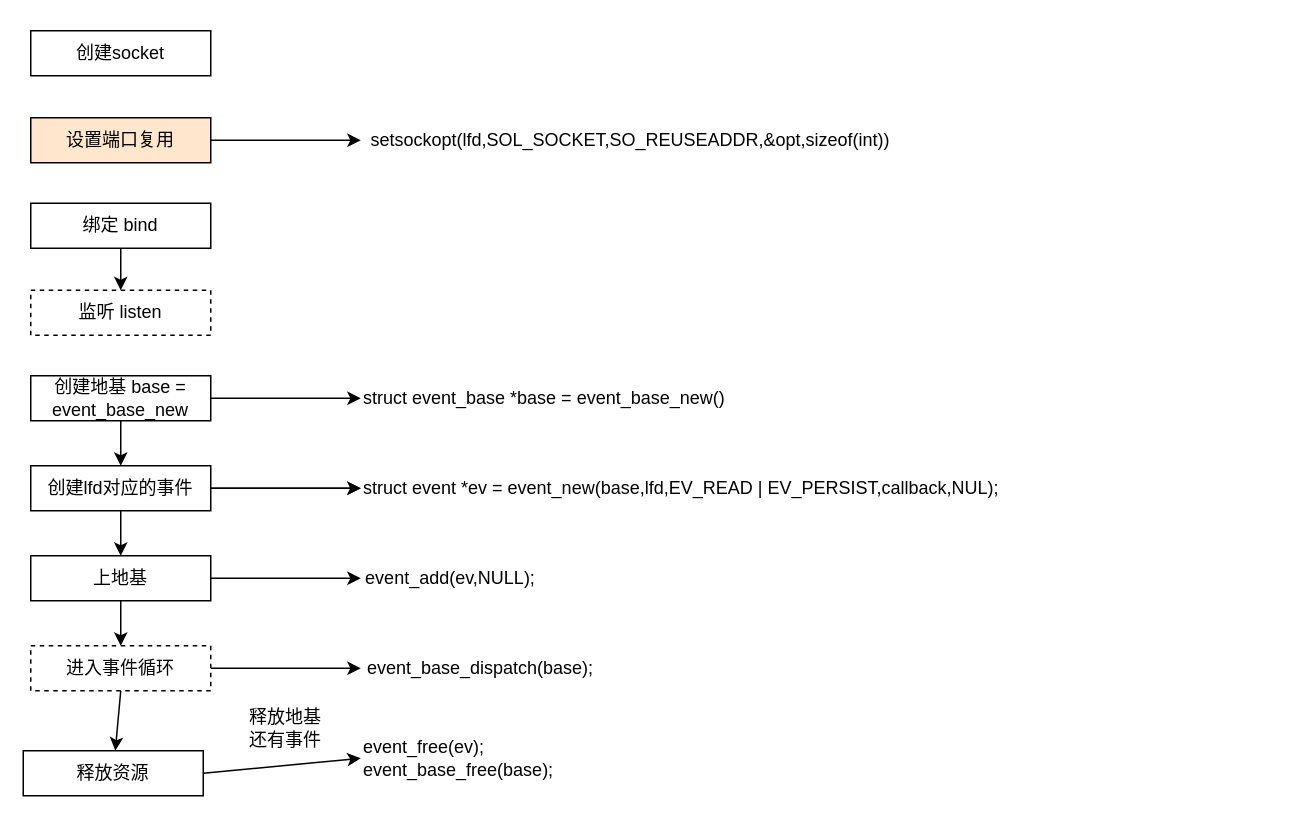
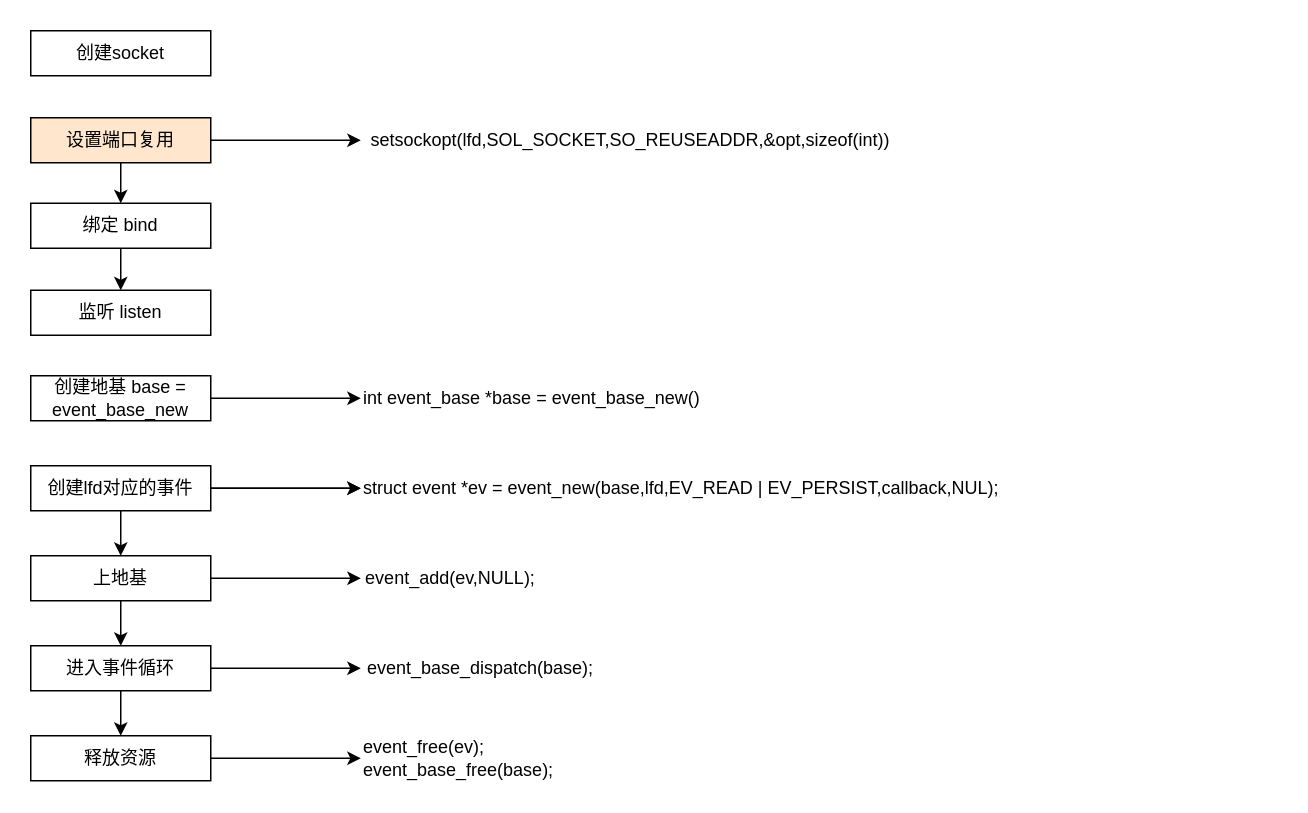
  <mxCell id="0" />
  <mxCell id="1" parent="0" />
  <mxCell id="2" value="创建socket" style="rounded=0;whiteSpace=wrap;html=1;" vertex="1" parent="1"><mxGeometry x="20" y="20" width="120" height="30" as="geometry" /></mxCell>
  <mxCell id="3" style="rounded=0;orthogonalLoop=1;jettySize=auto;html=1;exitX=1;exitY=0.5;exitDx=0;exitDy=0;" edge="1" parent="1" source="5"><mxGeometry relative="1" as="geometry"><mxPoint x="240" y="93" as="targetPoint" /></mxGeometry></mxCell>
+ <mxCell id="4" style="edgeStyle=none;rounded=0;orthogonalLoop=1;jettySize=auto;html=1;exitX=0.5;exitY=1;exitDx=0;exitDy=0;entryX=0.5;entryY=0;entryDx=0;entryDy=0;" edge="1" parent="1" source="5" target="7"><mxGeometry relative="1" as="geometry" /></mxCell>
  <mxCell id="5" value="设置端口复用" style="rounded=0;whiteSpace=wrap;html=1;fillColor=#ffe6cc;" vertex="1" parent="1"><mxGeometry x="20" y="78" width="120" height="30" as="geometry" /></mxCell>
  <mxCell id="6" style="edgeStyle=none;rounded=0;orthogonalLoop=1;jettySize=auto;html=1;exitX=0.5;exitY=1;exitDx=0;exitDy=0;" edge="1" parent="1" source="7" target="9"><mxGeometry relative="1" as="geometry" /></mxCell>
  <mxCell id="7" value="绑定 bind" style="rounded=0;whiteSpace=wrap;html=1;" vertex="1" parent="1"><mxGeometry x="20" y="135" width="120" height="30" as="geometry" /></mxCell>
  <mxCell id="8" value="setsockopt(lfd,SOL_SOCKET,SO_REUSEADDR,&amp;amp;opt,sizeof(int))" style="text;strokeColor=none;align=center;fillColor=none;html=1;verticalAlign=middle;whiteSpace=wrap;rounded=0;" vertex="1" parent="1"><mxGeometry x="390" y="78" width="60" height="30" as="geometry" /></mxCell>
- <mxCell id="9" value="监听 listen" style="rounded=0;whiteSpace=wrap;html=1;dashed=1;" vertex="1" parent="1"><mxGeometry x="20" y="193" width="120" height="30" as="geometry" /></mxCell>
+ <mxCell id="9" value="监听 listen" style="rounded=0;whiteSpace=wrap;html=1;" vertex="1" parent="1"><mxGeometry x="20" y="193" width="120" height="30" as="geometry" /></mxCell>
  <mxCell id="10" style="rounded=0;orthogonalLoop=1;jettySize=auto;html=1;exitX=1;exitY=0.5;exitDx=0;exitDy=0;entryX=0;entryY=0.5;entryDx=0;entryDy=0;" edge="1" parent="1" source="12" target="13"><mxGeometry relative="1" as="geometry"><mxPoint x="220" y="255" as="targetPoint" /></mxGeometry></mxCell>
- <mxCell id="11" style="edgeStyle=none;rounded=0;orthogonalLoop=1;jettySize=auto;html=1;exitX=0.5;exitY=1;exitDx=0;exitDy=0;entryX=0.5;entryY=0;entryDx=0;entryDy=0;" edge="1" parent="1" source="12" target="17"><mxGeometry relative="1" as="geometry" /></mxCell>
  <mxCell id="12" value="创建地基 base = event_base_new" style="rounded=0;whiteSpace=wrap;html=1;" vertex="1" parent="1"><mxGeometry x="20" y="250" width="120" height="30" as="geometry" /></mxCell>
- <mxCell id="13" value="struct event_base *base = event_base_new()" style="text;strokeColor=none;align=left;fillColor=none;html=1;verticalAlign=middle;whiteSpace=wrap;rounded=0;" vertex="1" parent="1"><mxGeometry x="240" y="250" width="380" height="30" as="geometry" /></mxCell>
+ <mxCell id="13" value="int event_base *base = event_base_new()" style="text;strokeColor=none;align=left;fillColor=none;html=1;verticalAlign=middle;whiteSpace=wrap;rounded=0;" vertex="1" parent="1"><mxGeometry x="240" y="250" width="380" height="30" as="geometry" /></mxCell>
  <mxCell id="14" style="edgeStyle=none;rounded=0;orthogonalLoop=1;jettySize=auto;html=1;exitX=1;exitY=0.5;exitDx=0;exitDy=0;entryX=0;entryY=0.5;entryDx=0;entryDy=0;" edge="1" parent="1" source="17" target="24"><mxGeometry relative="1" as="geometry"><mxPoint x="200" y="325" as="targetPoint" /></mxGeometry></mxCell>
  <mxCell id="15" value="" style="edgeStyle=none;rounded=0;orthogonalLoop=1;jettySize=auto;html=1;" edge="1" parent="1" source="17" target="24"><mxGeometry relative="1" as="geometry" /></mxCell>
  <mxCell id="16" style="edgeStyle=none;rounded=0;orthogonalLoop=1;jettySize=auto;html=1;exitX=0.5;exitY=1;exitDx=0;exitDy=0;entryX=0.5;entryY=0;entryDx=0;entryDy=0;" edge="1" parent="1" source="17" target="20"><mxGeometry relative="1" as="geometry" /></mxCell>
  <mxCell id="17" value="创建lfd对应的事件" style="rounded=0;whiteSpace=wrap;html=1;" vertex="1" parent="1"><mxGeometry x="20" y="310" width="120" height="30" as="geometry" /></mxCell>
  <mxCell id="18" style="edgeStyle=none;rounded=0;orthogonalLoop=1;jettySize=auto;html=1;exitX=1;exitY=0.5;exitDx=0;exitDy=0;" edge="1" parent="1" source="20"><mxGeometry relative="1" as="geometry"><mxPoint x="240" y="385" as="targetPoint" /></mxGeometry></mxCell>
  <mxCell id="19" style="edgeStyle=none;rounded=0;orthogonalLoop=1;jettySize=auto;html=1;exitX=0.5;exitY=1;exitDx=0;exitDy=0;entryX=0.5;entryY=0;entryDx=0;entryDy=0;" edge="1" parent="1" source="20" target="23"><mxGeometry relative="1" as="geometry" /></mxCell>
  <mxCell id="20" value="上地基" style="rounded=0;whiteSpace=wrap;html=1;" vertex="1" parent="1"><mxGeometry x="20" y="370" width="120" height="30" as="geometry" /></mxCell>
  <mxCell id="21" style="edgeStyle=none;rounded=0;orthogonalLoop=1;jettySize=auto;html=1;exitX=1;exitY=0.5;exitDx=0;exitDy=0;" edge="1" parent="1" source="23"><mxGeometry relative="1" as="geometry"><mxPoint x="240" y="445" as="targetPoint" /></mxGeometry></mxCell>
  <mxCell id="22" style="edgeStyle=none;rounded=0;orthogonalLoop=1;jettySize=auto;html=1;exitX=0.5;exitY=1;exitDx=0;exitDy=0;" edge="1" parent="1" source="23" target="29"><mxGeometry relative="1" as="geometry" /></mxCell>
- <mxCell id="23" value="进入事件循环" style="rounded=0;whiteSpace=wrap;html=1;dashed=1;" vertex="1" parent="1"><mxGeometry x="20" y="430" width="120" height="30" as="geometry" /></mxCell>
+ <mxCell id="23" value="进入事件循环" style="rounded=0;whiteSpace=wrap;html=1;" vertex="1" parent="1"><mxGeometry x="20" y="430" width="120" height="30" as="geometry" /></mxCell>
  <mxCell id="24" value="struct event *ev = event_new(base,lfd,EV_READ | EV_PERSIST,callback,NUL);" style="text;strokeColor=none;align=left;fillColor=none;html=1;verticalAlign=middle;whiteSpace=wrap;rounded=0;" vertex="1" parent="1"><mxGeometry x="240" y="310" width="610" height="30" as="geometry" /></mxCell>
  <mxCell id="25" value="event_add(ev,NULL);" style="text;strokeColor=none;align=center;fillColor=none;html=1;verticalAlign=middle;whiteSpace=wrap;rounded=0;" vertex="1" parent="1"><mxGeometry x="270" y="370" width="60" height="30" as="geometry" /></mxCell>
  <mxCell id="26" style="edgeStyle=none;rounded=0;orthogonalLoop=1;jettySize=auto;html=1;exitX=0;exitY=0.5;exitDx=0;exitDy=0;" edge="1" parent="1" source="25" target="25"><mxGeometry relative="1" as="geometry" /></mxCell>
  <mxCell id="27" value="event_base_dispatch(base);" style="text;strokeColor=none;align=center;fillColor=none;html=1;verticalAlign=middle;whiteSpace=wrap;rounded=0;" vertex="1" parent="1"><mxGeometry x="290" y="430" width="60" height="30" as="geometry" /></mxCell>
  <mxCell id="28" style="edgeStyle=none;rounded=0;orthogonalLoop=1;jettySize=auto;html=1;exitX=1;exitY=0.5;exitDx=0;exitDy=0;" edge="1" parent="1" source="29"><mxGeometry relative="1" as="geometry"><mxPoint x="240" y="505" as="targetPoint" /></mxGeometry></mxCell>
- <mxCell id="29" value="释放资源" style="rounded=0;whiteSpace=wrap;html=1;" vertex="1" parent="1"><mxGeometry x="15" y="500" width="120" height="30" as="geometry" /></mxCell>
- <mxCell id="30" value="释放地基还有事件" style="text;strokeColor=none;align=center;fillColor=none;html=1;verticalAlign=middle;whiteSpace=wrap;rounded=0;" vertex="1" parent="1"><mxGeometry x="160" y="470" width="60" height="30" as="geometry" /></mxCell>
+ <mxCell id="29" value="释放资源" style="rounded=0;whiteSpace=wrap;html=1;" vertex="1" parent="1"><mxGeometry x="20" y="490" width="120" height="30" as="geometry" /></mxCell>
  <mxCell id="31" value="event_free(ev); event_base_free(base);" style="text;strokeColor=none;align=left;fillColor=none;html=1;verticalAlign=middle;whiteSpace=wrap;rounded=0;" vertex="1" parent="1"><mxGeometry x="240" y="490" width="80" height="30" as="geometry" /></mxCell>
